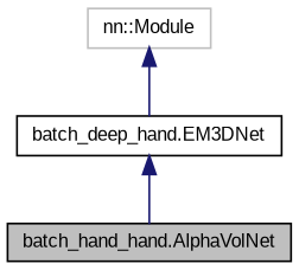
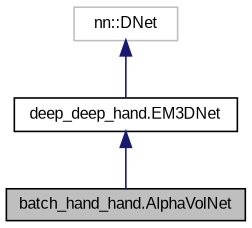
  digraph {
    fontname="Liberation Sans"
    node [color=black fillcolor=white fontname="Liberation Sans" fontsize=10 shape=record style=filled]
    edge [color=midnightblue dir=back fontname="Liberation Sans" fontsize=10 labelfontname=Helvetica labelfontsize=10 style=solid]
    n1 [fillcolor=grey75 fontcolor=black height=0.2 label="batch_hand_hand.AlphaVolNet" width=0.4]
-   n2 [height=0.2 label="batch_deep_hand.EM3DNet" width=0.4]
-   n3 [color=grey75 height=0.2 label="nn::Module" width=0.4]
+   n2 [height=0.2 label="deep_deep_hand.EM3DNet" width=0.4]
+   n3 [color=grey75 height=0.2 label="nn::DNet" width=0.4]
    n2 -> n1
    n3 -> n2
  }
